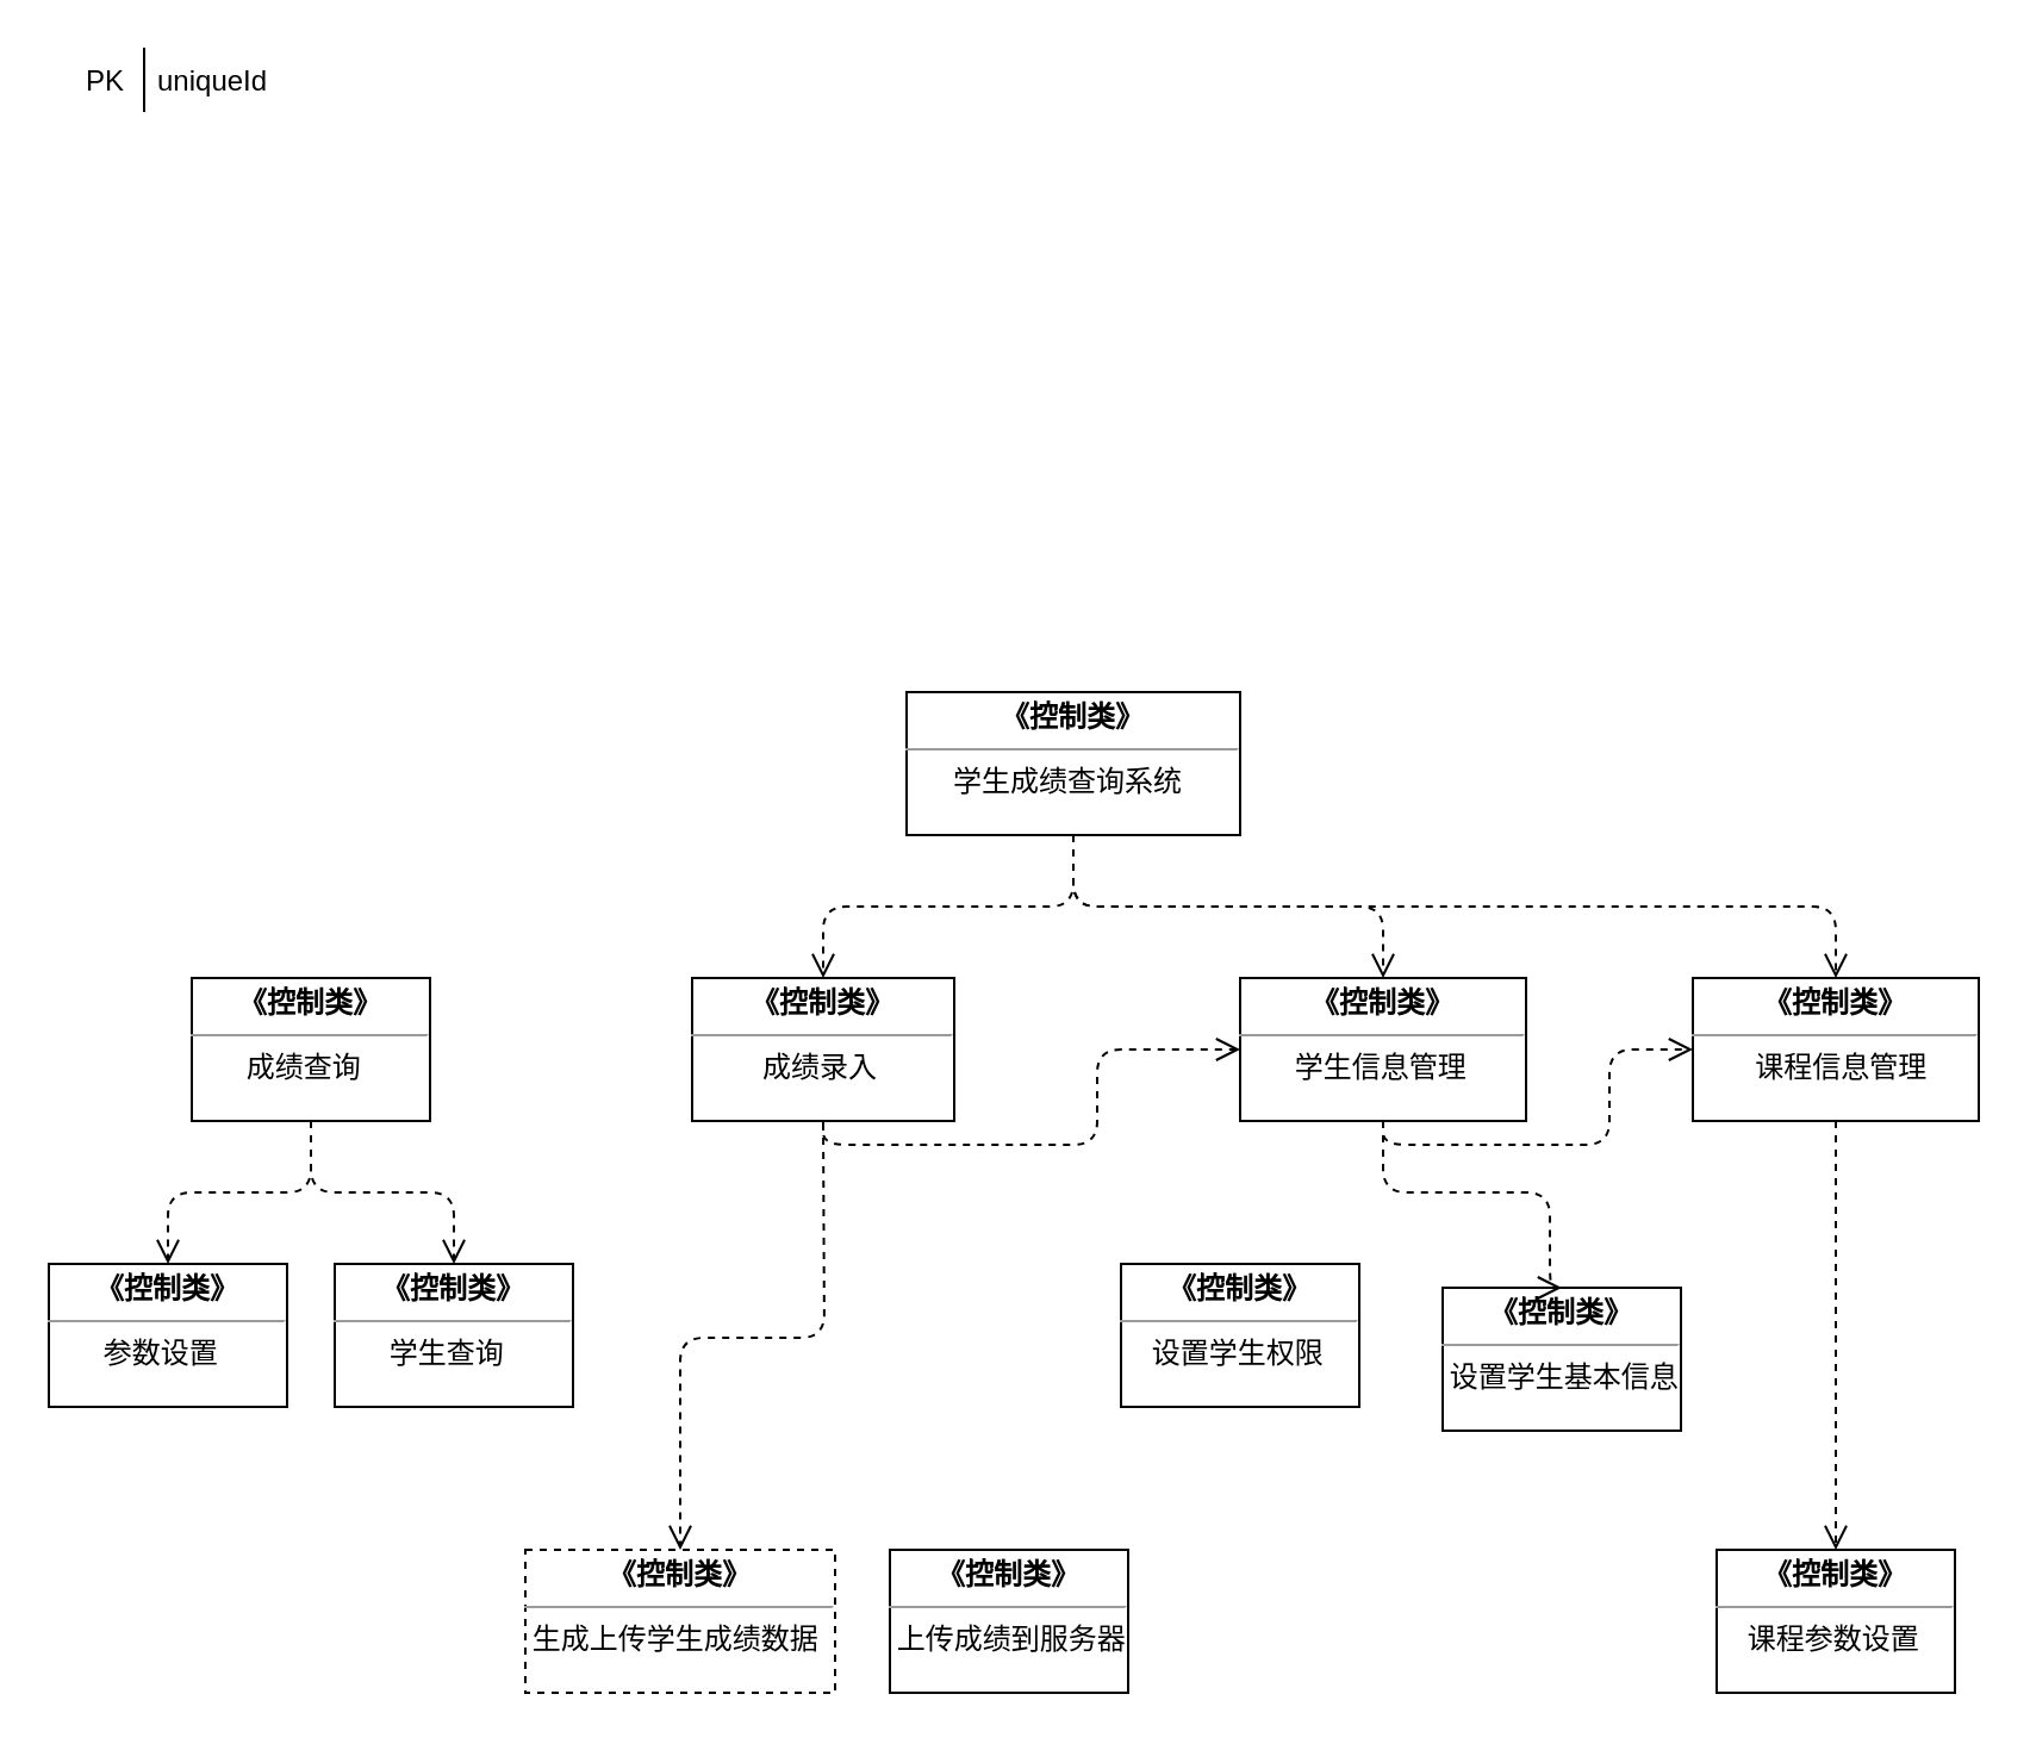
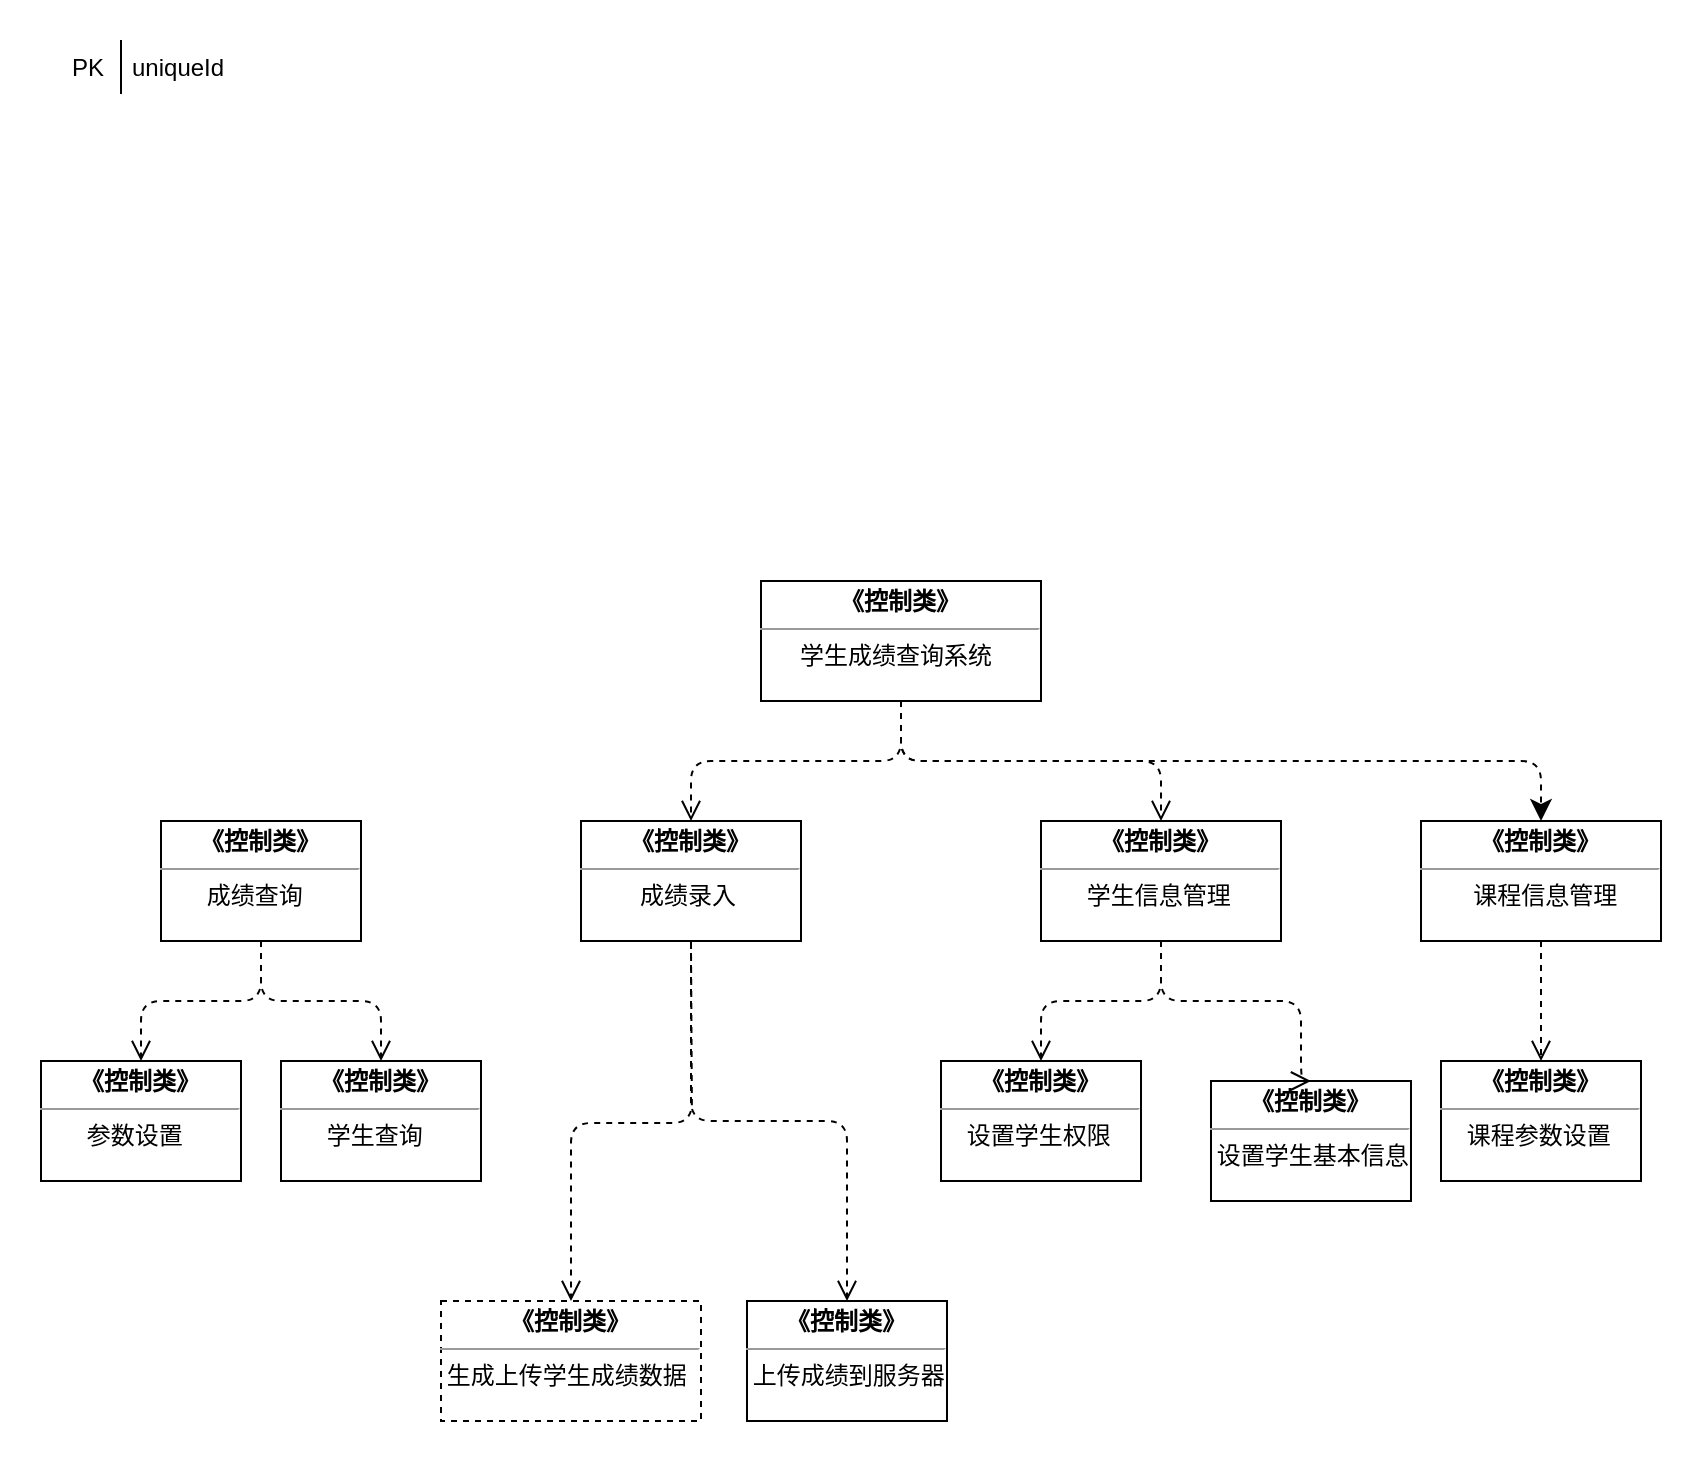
  <mxCell id="0" />
  <mxCell id="1" parent="0" />
  <mxCell id="2" value="uniqueId" style="shape=partialRectangle;top=0;left=0;right=0;bottom=0;align=left;verticalAlign=top;fillColor=none;spacingLeft=34;spacingRight=4;overflow=hidden;rotatable=0;points=[[0,0.5],[1,0.5]];portConstraint=eastwest;dropTarget=0;fontSize=12;" vertex="1" parent="1"><mxGeometry x="30" y="20" width="90" height="26" as="geometry" /></mxCell>
  <mxCell id="3" value="PK" style="shape=partialRectangle;top=0;left=0;bottom=0;fillColor=none;align=left;verticalAlign=top;spacingLeft=4;spacingRight=4;overflow=hidden;rotatable=0;points=[];portConstraint=eastwest;part=1;fontSize=12;" vertex="1" connectable="0" parent="2"><mxGeometry width="30" height="26" as="geometry" /></mxCell>
  <mxCell id="4" value="&lt;p style=&quot;margin: 0px ; margin-top: 4px ; text-align: center&quot;&gt;&lt;b&gt;《控制类》&lt;/b&gt;&lt;/p&gt;&lt;hr size=&quot;1&quot;&gt;&lt;div style=&quot;height: 2px&quot;&gt;&amp;nbsp; &amp;nbsp; &amp;nbsp; 学生成绩查询系统&lt;/div&gt;" style="verticalAlign=top;align=left;overflow=fill;fontSize=12;fontFamily=Helvetica;html=1;" vertex="1" parent="1"><mxGeometry x="380" y="290" width="140" height="60" as="geometry" /></mxCell>
  <mxCell id="5" value="&lt;p style=&quot;margin: 0px ; margin-top: 4px ; text-align: center&quot;&gt;&lt;b&gt;《控制类》&lt;/b&gt;&lt;/p&gt;&lt;hr size=&quot;1&quot;&gt;&lt;div style=&quot;height: 2px&quot;&gt;&amp;nbsp; &amp;nbsp; &amp;nbsp; &amp;nbsp;成绩查询&lt;/div&gt;" style="verticalAlign=top;align=left;overflow=fill;fontSize=12;fontFamily=Helvetica;html=1;" vertex="1" parent="1"><mxGeometry x="80" y="410" width="100" height="60" as="geometry" /></mxCell>
  <mxCell id="6" value="&lt;p style=&quot;margin: 0px ; margin-top: 4px ; text-align: center&quot;&gt;&lt;b&gt;《控制类》&lt;/b&gt;&lt;/p&gt;&lt;hr size=&quot;1&quot;&gt;&lt;div style=&quot;height: 2px&quot;&gt;&amp;nbsp; &amp;nbsp; &amp;nbsp; &amp;nbsp; &amp;nbsp;成绩录入&lt;/div&gt;" style="verticalAlign=top;align=left;overflow=fill;fontSize=12;fontFamily=Helvetica;html=1;" vertex="1" parent="1"><mxGeometry x="290" y="410" width="110" height="60" as="geometry" /></mxCell>
  <mxCell id="7" value="&lt;p style=&quot;margin: 0px ; margin-top: 4px ; text-align: center&quot;&gt;&lt;b&gt;《控制类》&lt;/b&gt;&lt;/p&gt;&lt;hr size=&quot;1&quot;&gt;&lt;div style=&quot;height: 2px&quot;&gt;&amp;nbsp; &amp;nbsp; &amp;nbsp; &amp;nbsp;学生信息管理&lt;/div&gt;" style="verticalAlign=top;align=left;overflow=fill;fontSize=12;fontFamily=Helvetica;html=1;" vertex="1" parent="1"><mxGeometry x="520" y="410" width="120" height="60" as="geometry" /></mxCell>
  <mxCell id="8" value="&lt;p style=&quot;margin: 0px ; margin-top: 4px ; text-align: center&quot;&gt;&lt;b&gt;《控制类》&lt;/b&gt;&lt;/p&gt;&lt;hr size=&quot;1&quot;&gt;&lt;div style=&quot;height: 2px&quot;&gt;&amp;nbsp; &amp;nbsp; &amp;nbsp; &amp;nbsp; 课程信息管理&lt;/div&gt;" style="verticalAlign=top;align=left;overflow=fill;fontSize=12;fontFamily=Helvetica;html=1;" vertex="1" parent="1"><mxGeometry x="710" y="410" width="120" height="60" as="geometry" /></mxCell>
  <mxCell id="9" value="" style="html=1;verticalAlign=bottom;endArrow=open;dashed=1;endSize=8;entryX=0.5;entryY=0;entryDx=0;entryDy=0;edgeStyle=orthogonalEdgeStyle;" edge="1" parent="1" target="6"><mxGeometry x="1" y="-54" relative="1" as="geometry"><mxPoint x="450" y="350" as="sourcePoint" /><mxPoint x="130" y="420" as="targetPoint" /><Array as="points"><mxPoint x="450" y="380" /><mxPoint x="345" y="380" /></Array><mxPoint x="-20" y="4" as="offset" /></mxGeometry></mxCell>
  <mxCell id="10" value="" style="html=1;verticalAlign=bottom;endArrow=open;dashed=1;endSize=8;exitX=0.5;exitY=1;exitDx=0;exitDy=0;entryX=0.5;entryY=0;entryDx=0;entryDy=0;edgeStyle=orthogonalEdgeStyle;" edge="1" parent="1" source="4" target="7"><mxGeometry x="1" y="-54" relative="1" as="geometry"><mxPoint x="470" y="370" as="sourcePoint" /><mxPoint x="140" y="430" as="targetPoint" /><mxPoint x="-20" y="4" as="offset" /></mxGeometry></mxCell>
- <mxCell id="11" value="" style="html=1;verticalAlign=bottom;endArrow=open;dashed=1;endSize=8;exitX=0.5;exitY=1;exitDx=0;exitDy=0;entryX=0.5;entryY=0;entryDx=0;entryDy=0;edgeStyle=orthogonalEdgeStyle;" edge="1" parent="1" source="4" target="8"><mxGeometry x="1" y="-54" relative="1" as="geometry"><mxPoint x="480" y="380" as="sourcePoint" /><mxPoint x="150" y="440" as="targetPoint" /><mxPoint x="-20" y="4" as="offset" /></mxGeometry></mxCell>
+ <mxCell id="11" value="" style="html=1;verticalAlign=bottom;endArrow=classic;dashed=1;endSize=8;exitX=0.5;exitY=1;exitDx=0;exitDy=0;entryX=0.5;entryY=0;entryDx=0;entryDy=0;edgeStyle=orthogonalEdgeStyle;" edge="1" parent="1" source="4" target="8"><mxGeometry x="1" y="-54" relative="1" as="geometry"><mxPoint x="480" y="380" as="sourcePoint" /><mxPoint x="150" y="440" as="targetPoint" /><mxPoint x="-20" y="4" as="offset" /></mxGeometry></mxCell>
  <mxCell id="12" value="&lt;p style=&quot;margin: 0px ; margin-top: 4px ; text-align: center&quot;&gt;&lt;b&gt;《控制类》&lt;/b&gt;&lt;/p&gt;&lt;hr size=&quot;1&quot;&gt;&lt;div style=&quot;height: 2px&quot;&gt;&amp;nbsp; &amp;nbsp; &amp;nbsp; &amp;nbsp;参数设置&lt;/div&gt;" style="verticalAlign=top;align=left;overflow=fill;fontSize=12;fontFamily=Helvetica;html=1;" vertex="1" parent="1"><mxGeometry x="20" y="530" width="100" height="60" as="geometry" /></mxCell>
  <mxCell id="13" value="&lt;p style=&quot;margin: 0px ; margin-top: 4px ; text-align: center&quot;&gt;&lt;b&gt;《控制类》&lt;/b&gt;&lt;/p&gt;&lt;hr size=&quot;1&quot;&gt;&lt;div style=&quot;height: 2px&quot;&gt;&amp;nbsp; &amp;nbsp; &amp;nbsp; &amp;nbsp;学生查询&lt;/div&gt;" style="verticalAlign=top;align=left;overflow=fill;fontSize=12;fontFamily=Helvetica;html=1;" vertex="1" parent="1"><mxGeometry x="140" y="530" width="100" height="60" as="geometry" /></mxCell>
  <mxCell id="14" value="&lt;p style=&quot;margin: 0px ; margin-top: 4px ; text-align: center&quot;&gt;&lt;b&gt;《控制类》&lt;/b&gt;&lt;/p&gt;&lt;hr size=&quot;1&quot;&gt;&lt;div style=&quot;height: 2px&quot;&gt;&amp;nbsp;生成上传学生&lt;span&gt;成绩数据&lt;/span&gt;&lt;/div&gt;" style="verticalAlign=top;align=left;overflow=fill;fontSize=12;fontFamily=Helvetica;html=1;dashed=1;" vertex="1" parent="1"><mxGeometry x="220" y="650" width="130" height="60" as="geometry" /></mxCell>
  <mxCell id="15" value="&lt;p style=&quot;margin: 0px ; margin-top: 4px ; text-align: center&quot;&gt;&lt;b&gt;《控制类》&lt;/b&gt;&lt;/p&gt;&lt;hr size=&quot;1&quot;&gt;&lt;div style=&quot;height: 2px&quot;&gt;&amp;nbsp;设置学生基本信息&lt;/div&gt;" style="verticalAlign=top;align=left;overflow=fill;fontSize=12;fontFamily=Helvetica;html=1;" vertex="1" parent="1"><mxGeometry x="605" y="540" width="100" height="60" as="geometry" /></mxCell>
  <mxCell id="16" value="&lt;p style=&quot;margin: 0px ; margin-top: 4px ; text-align: center&quot;&gt;&lt;b&gt;《控制类》&lt;/b&gt;&lt;/p&gt;&lt;hr size=&quot;1&quot;&gt;&lt;div style=&quot;height: 2px&quot;&gt;&amp;nbsp; &amp;nbsp; 设置学生权限&lt;/div&gt;" style="verticalAlign=top;align=left;overflow=fill;fontSize=12;fontFamily=Helvetica;html=1;" vertex="1" parent="1"><mxGeometry x="470" y="530" width="100" height="60" as="geometry" /></mxCell>
  <mxCell id="17" value="&lt;p style=&quot;margin: 0px ; margin-top: 4px ; text-align: center&quot;&gt;&lt;b&gt;《控制类》&lt;/b&gt;&lt;/p&gt;&lt;hr size=&quot;1&quot;&gt;&lt;div style=&quot;height: 2px&quot;&gt;&amp;nbsp;上传成绩到服务器&lt;/div&gt;" style="verticalAlign=top;align=left;overflow=fill;fontSize=12;fontFamily=Helvetica;html=1;" vertex="1" parent="1"><mxGeometry x="373" y="650" width="100" height="60" as="geometry" /></mxCell>
- <mxCell id="18" value="&lt;p style=&quot;margin: 0px ; margin-top: 4px ; text-align: center&quot;&gt;&lt;b&gt;《控制类》&lt;/b&gt;&lt;/p&gt;&lt;hr size=&quot;1&quot;&gt;&lt;div style=&quot;height: 2px&quot;&gt;&amp;nbsp; &amp;nbsp; 课程参数设置&lt;/div&gt;" style="verticalAlign=top;align=left;overflow=fill;fontSize=12;fontFamily=Helvetica;html=1;" vertex="1" parent="1"><mxGeometry x="720" y="650" width="100" height="60" as="geometry" /></mxCell>
+ <mxCell id="18" value="&lt;p style=&quot;margin: 0px ; margin-top: 4px ; text-align: center&quot;&gt;&lt;b&gt;《控制类》&lt;/b&gt;&lt;/p&gt;&lt;hr size=&quot;1&quot;&gt;&lt;div style=&quot;height: 2px&quot;&gt;&amp;nbsp; &amp;nbsp; 课程参数设置&lt;/div&gt;" style="verticalAlign=top;align=left;overflow=fill;fontSize=12;fontFamily=Helvetica;html=1;" vertex="1" parent="1"><mxGeometry x="720" y="530" width="100" height="60" as="geometry" /></mxCell>
  <mxCell id="19" value="" style="html=1;verticalAlign=bottom;endArrow=open;dashed=1;endSize=8;exitX=0.5;exitY=1;exitDx=0;exitDy=0;edgeStyle=orthogonalEdgeStyle;" edge="1" parent="1" source="5" target="12"><mxGeometry x="1" y="-54" relative="1" as="geometry"><mxPoint x="140" y="420" as="sourcePoint" /><mxPoint x="460" y="360" as="targetPoint" /><mxPoint x="-20" y="4" as="offset" /></mxGeometry></mxCell>
  <mxCell id="20" value="" style="html=1;verticalAlign=bottom;endArrow=open;dashed=1;endSize=8;edgeStyle=orthogonalEdgeStyle;" edge="1" parent="1" target="13"><mxGeometry x="1" y="-54" relative="1" as="geometry"><mxPoint x="130" y="470" as="sourcePoint" /><mxPoint x="80" y="540" as="targetPoint" /><mxPoint x="-20" y="4" as="offset" /><Array as="points"><mxPoint x="130" y="500" /><mxPoint x="190" y="500" /></Array></mxGeometry></mxCell>
  <mxCell id="21" value="" style="html=1;verticalAlign=bottom;endArrow=open;dashed=1;endSize=8;edgeStyle=orthogonalEdgeStyle;" edge="1" parent="1" target="14"><mxGeometry x="1" y="-54" relative="1" as="geometry"><mxPoint x="345" y="471" as="sourcePoint" /><mxPoint x="90" y="550" as="targetPoint" /><mxPoint x="-20" y="4" as="offset" /></mxGeometry></mxCell>
- <mxCell id="22" value="" style="html=1;verticalAlign=bottom;endArrow=open;dashed=1;endSize=8;exitX=0.5;exitY=1;exitDx=0;exitDy=0;edgeStyle=orthogonalEdgeStyle;" edge="1" parent="1" source="6" target="7"><mxGeometry x="1" y="-54" relative="1" as="geometry"><mxPoint x="345" y="481" as="sourcePoint" /><mxPoint x="295" y="660" as="targetPoint" /><mxPoint x="-20" y="4" as="offset" /></mxGeometry></mxCell>
- <mxCell id="23" value="" style="html=1;verticalAlign=bottom;endArrow=open;dashed=1;endSize=8;exitX=0.5;exitY=1;exitDx=0;exitDy=0;edgeStyle=orthogonalEdgeStyle;" edge="1" parent="1" source="7" target="8"><mxGeometry x="1" y="-54" relative="1" as="geometry"><mxPoint x="355" y="480" as="sourcePoint" /><mxPoint x="433" y="660" as="targetPoint" /><mxPoint x="-20" y="4" as="offset" /></mxGeometry></mxCell>
+ <mxCell id="22" value="" style="html=1;verticalAlign=bottom;endArrow=open;dashed=1;endSize=8;exitX=0.5;exitY=1;exitDx=0;exitDy=0;edgeStyle=orthogonalEdgeStyle;" edge="1" parent="1" source="6" target="17"><mxGeometry x="1" y="-54" relative="1" as="geometry"><mxPoint x="345" y="481" as="sourcePoint" /><mxPoint x="295" y="660" as="targetPoint" /><mxPoint x="-20" y="4" as="offset" /></mxGeometry></mxCell>
+ <mxCell id="23" value="" style="html=1;verticalAlign=bottom;endArrow=open;dashed=1;endSize=8;exitX=0.5;exitY=1;exitDx=0;exitDy=0;edgeStyle=orthogonalEdgeStyle;" edge="1" parent="1" source="7" target="16"><mxGeometry x="1" y="-54" relative="1" as="geometry"><mxPoint x="355" y="480" as="sourcePoint" /><mxPoint x="433" y="660" as="targetPoint" /><mxPoint x="-20" y="4" as="offset" /></mxGeometry></mxCell>
  <mxCell id="24" value="" style="html=1;verticalAlign=bottom;endArrow=open;dashed=1;endSize=8;edgeStyle=orthogonalEdgeStyle;entryX=0.5;entryY=0;entryDx=0;entryDy=0;" edge="1" parent="1" target="15"><mxGeometry x="1" y="-54" relative="1" as="geometry"><mxPoint x="580" y="470" as="sourcePoint" /><mxPoint x="530" y="540" as="targetPoint" /><mxPoint x="-20" y="4" as="offset" /><Array as="points"><mxPoint x="580" y="500" /><mxPoint x="650" y="500" /></Array></mxGeometry></mxCell>
  <mxCell id="25" value="" style="html=1;verticalAlign=bottom;endArrow=open;dashed=1;endSize=8;exitX=0.5;exitY=1;exitDx=0;exitDy=0;edgeStyle=orthogonalEdgeStyle;" edge="1" parent="1" source="8" target="18"><mxGeometry x="1" y="-54" relative="1" as="geometry"><mxPoint x="600" y="490" as="sourcePoint" /><mxPoint x="540" y="550" as="targetPoint" /><mxPoint x="-20" y="4" as="offset" /></mxGeometry></mxCell>
